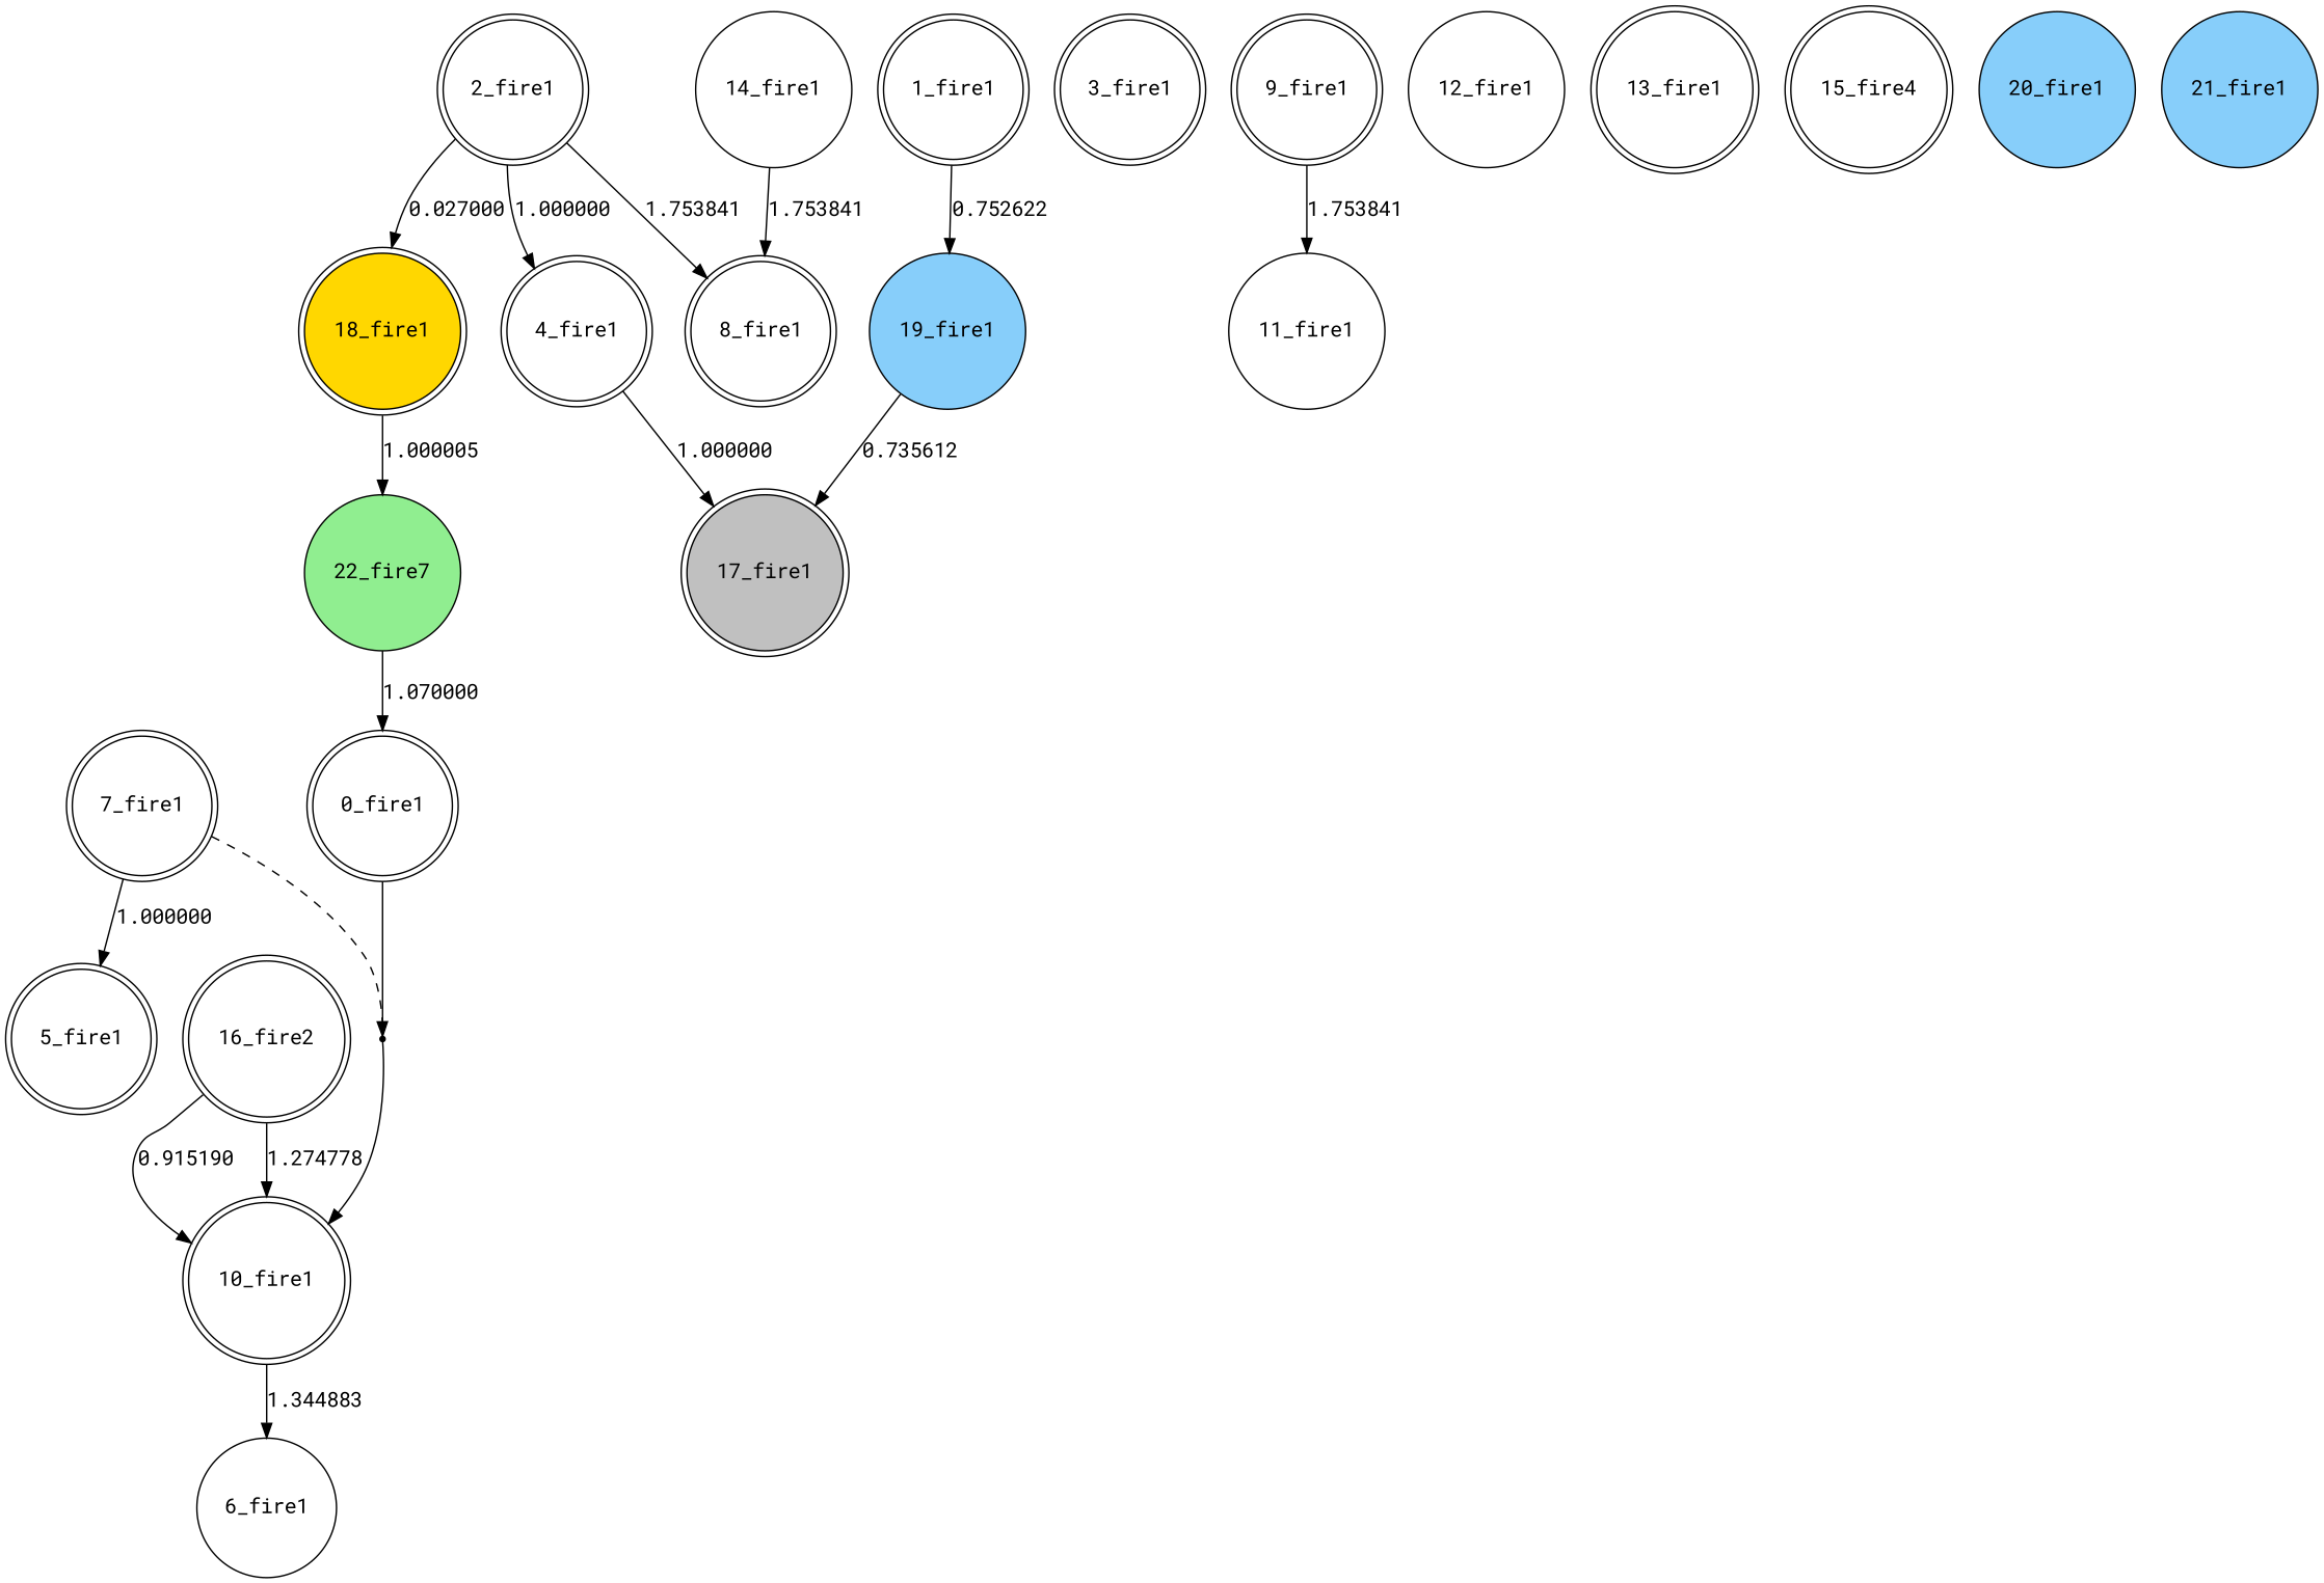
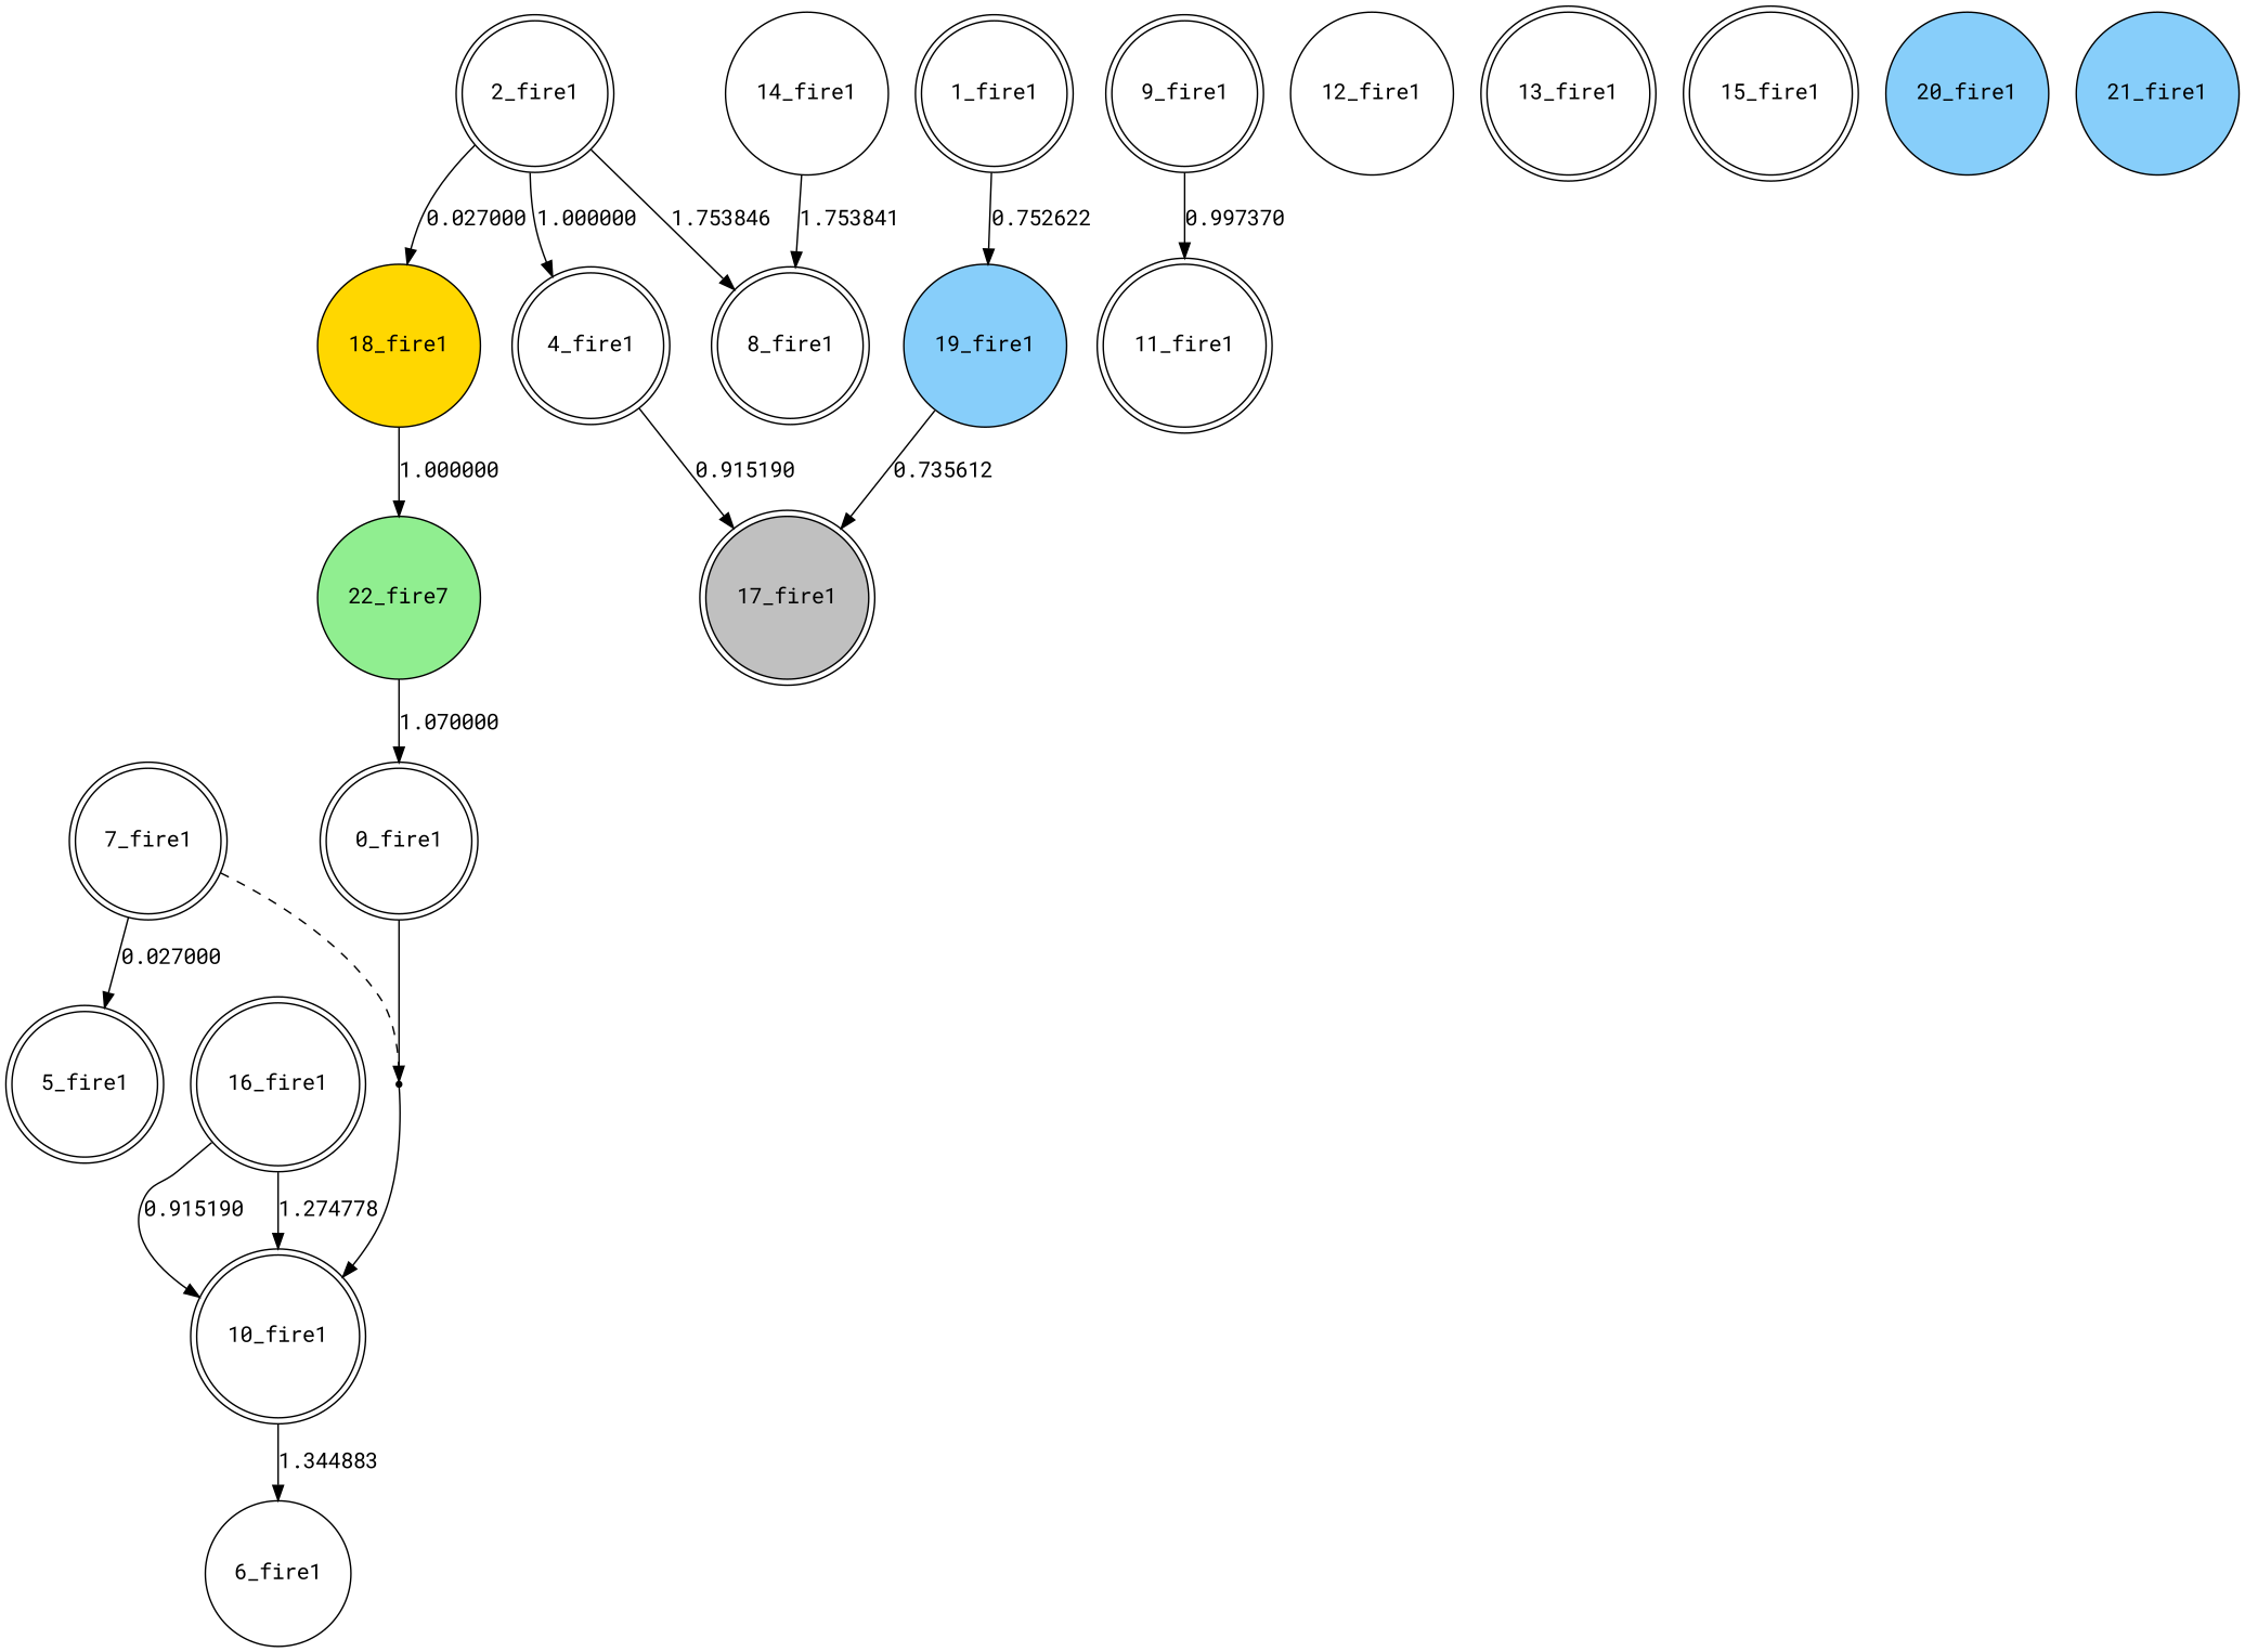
  digraph {
    fontname="Roboto Mono"
    node [fontname="Roboto Mono" shape=doublecircle]
    edge [fontname="Roboto Mono"]
    n1 [label="0_fire1"]
    23 [shape=point]
    n3 [label="10_fire1"]
    n4 [label="1_fire1"]
    n5 [fillcolor=lightskyblue label="19_fire1" shape=circle style=filled]
    n6 [fillcolor=gray label="17_fire1" style=filled]
    n7 [label="2_fire1"]
    n8 [label="4_fire1"]
    n9 [label="8_fire1"]
-   n10 [fillcolor=gold label="18_fire1" style=filled]
-   n11 [label="3_fire1"]
+   n10 [fillcolor=gold label="18_fire1" shape=circle style=filled]
    n12 [label="5_fire1"]
    n13 [label="6_fire1" shape=circle]
    n14 [label="7_fire1"]
    n15 [fillcolor=lightgreen label="22_fire7" shape=circle style=filled]
    n16 [label="9_fire1"]
-   n17 [label="11_fire1" shape=circle]
+   n17 [label="11_fire1"]
    n18 [label="12_fire1" shape=circle]
    n19 [label="13_fire1"]
    n20 [label="14_fire1" shape=circle]
-   n21 [label="15_fire4"]
-   n22 [label="16_fire2"]
+   n21 [label="15_fire1"]
+   n22 [label="16_fire1"]
    n23 [fillcolor=lightskyblue label="20_fire1" shape=circle style=filled]
    n24 [fillcolor=lightskyblue label="21_fire1" shape=circle style=filled]
    n1 -> 23 [dir=none]
    23 -> n3
    n3 -> n13 [label=1.344883]
    n4 -> n5 [label=0.752622]
    n5 -> n6 [label=0.735612]
    n7 -> n8 [label=1.000000]
-   n7 -> n9 [label=1.753841]
+   n7 -> n9 [label=1.753846]
    n7 -> n10 [label=0.027000]
-   n8 -> n6 [label=1.000000]
-   n10 -> n15 [label=1.000005]
+   n8 -> n6 [label=0.915190]
+   n10 -> n15 [label=1.000000]
    n14 -> 23 [style=dashed]
-   n14 -> n12 [label=1.000000]
+   n14 -> n12 [label=0.027000]
    n15 -> n1 [label=1.070000]
-   n16 -> n17 [label=1.753841]
+   n16 -> n17 [label=0.997370]
    n20 -> n9 [label=1.753841]
    n22 -> n3 [label=0.915190]
    n22 -> n3 [label=1.274778]
  }
